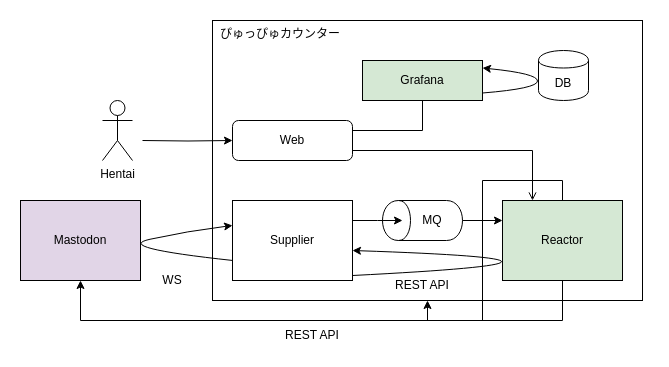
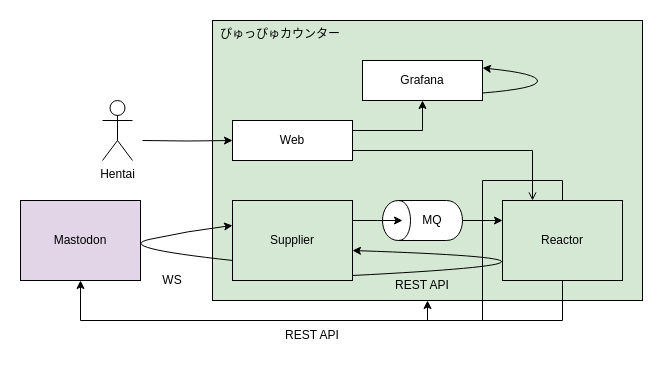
  <mxCell id="0" />
  <mxCell id="1" parent="0" />
- <mxCell id="2" value="ぴゅっぴゅカウンター" style="rounded=0;whiteSpace=wrap;html=1;align=left;verticalAlign=top;spacingLeft=6;" vertex="1" parent="1"><mxGeometry x="212" y="20" width="430" height="280" as="geometry" /></mxCell>
- <mxCell id="3" value="DB" style="shape=cylinder;whiteSpace=wrap;html=1;boundedLbl=1;backgroundOutline=1;" vertex="1" parent="1"><mxGeometry x="538" y="50" width="50" height="50" as="geometry" /></mxCell>
+ <mxCell id="2" value="ぴゅっぴゅカウンター" style="rounded=0;whiteSpace=wrap;html=1;align=left;verticalAlign=top;spacingLeft=6;fillColor=#d5e8d4;" vertex="1" parent="1"><mxGeometry x="212" y="20" width="430" height="280" as="geometry" /></mxCell>
  <mxCell id="4" value="Mastodon" style="rounded=0;whiteSpace=wrap;html=1;fillColor=#e1d5e7;" vertex="1" parent="1"><mxGeometry x="20" y="200" width="120" height="80" as="geometry" /></mxCell>
  <mxCell id="5" value="" style="group" vertex="1" connectable="0" parent="1"><mxGeometry x="382" y="200" width="80" height="40" as="geometry" /></mxCell>
  <mxCell id="6" value="" style="shape=cylinder;whiteSpace=wrap;html=1;boundedLbl=1;backgroundOutline=1;rotation=-90;" vertex="1" parent="5"><mxGeometry x="20" y="-20" width="40" height="80" as="geometry" /></mxCell>
  <mxCell id="7" value="MQ" style="text;html=1;strokeColor=none;fillColor=none;align=center;verticalAlign=middle;whiteSpace=wrap;rounded=0;" vertex="1" parent="5"><mxGeometry x="30" y="10" width="40" height="20" as="geometry" /></mxCell>
  <mxCell id="8" style="edgeStyle=orthogonalEdgeStyle;rounded=0;orthogonalLoop=1;jettySize=auto;html=1;exitX=1;exitY=0.25;exitDx=0;exitDy=0;" edge="1" parent="1" source="9"><mxGeometry relative="1" as="geometry"><mxPoint x="402" y="220" as="targetPoint" /></mxGeometry></mxCell>
- <mxCell id="9" value="Supplier" style="rounded=0;whiteSpace=wrap;html=1;" vertex="1" parent="1"><mxGeometry x="232" y="200" width="120" height="80" as="geometry" /></mxCell>
+ <mxCell id="9" value="Supplier" style="rounded=0;whiteSpace=wrap;html=1;fillColor=#d5e8d4;" vertex="1" parent="1"><mxGeometry x="232" y="200" width="120" height="80" as="geometry" /></mxCell>
  <mxCell id="10" style="edgeStyle=orthogonalEdgeStyle;rounded=0;orthogonalLoop=1;jettySize=auto;html=1;exitX=0.5;exitY=0;exitDx=0;exitDy=0;" edge="1" parent="1" source="12" target="2"><mxGeometry relative="1" as="geometry" /></mxCell>
  <mxCell id="11" style="edgeStyle=orthogonalEdgeStyle;rounded=0;orthogonalLoop=1;jettySize=auto;html=1;exitX=0.5;exitY=1;exitDx=0;exitDy=0;entryX=0.5;entryY=1;entryDx=0;entryDy=0;" edge="1" parent="1" source="12" target="4"><mxGeometry relative="1" as="geometry"><Array as="points"><mxPoint x="562" y="320" /><mxPoint x="80" y="320" /></Array></mxGeometry></mxCell>
  <mxCell id="12" value="Reactor" style="rounded=0;whiteSpace=wrap;html=1;fillColor=#d5e8d4;" vertex="1" parent="1"><mxGeometry x="502" y="200" width="120" height="80" as="geometry" /></mxCell>
  <mxCell id="13" style="edgeStyle=orthogonalEdgeStyle;rounded=0;orthogonalLoop=1;jettySize=auto;html=1;exitX=0.5;exitY=1;exitDx=0;exitDy=0;entryX=0;entryY=0.25;entryDx=0;entryDy=0;" edge="1" parent="1" source="6" target="12"><mxGeometry relative="1" as="geometry" /></mxCell>
- <mxCell id="14" value="Grafana" style="rounded=0;whiteSpace=wrap;html=1;fillColor=#d5e8d4;" vertex="1" parent="1"><mxGeometry x="362" y="60" width="120" height="40" as="geometry" /></mxCell>
+ <mxCell id="14" value="Grafana" style="rounded=0;whiteSpace=wrap;html=1;" vertex="1" parent="1"><mxGeometry x="362" y="60" width="120" height="40" as="geometry" /></mxCell>
  <mxCell id="15" value="" style="curved=1;endArrow=classic;html=1;" edge="1" parent="1"><mxGeometry width="50" height="50" relative="1" as="geometry"><mxPoint x="482" y="92.5" as="sourcePoint" /><mxPoint x="482" y="67.5" as="targetPoint" /><Array as="points"><mxPoint x="537" y="88" /><mxPoint x="537" y="73" /></Array></mxGeometry></mxCell>
  <mxCell id="16" value="" style="curved=1;endArrow=classic;html=1;" edge="1" parent="1"><mxGeometry width="50" height="50" relative="1" as="geometry"><mxPoint x="352" y="275" as="sourcePoint" /><mxPoint x="352" y="250" as="targetPoint" /><Array as="points"><mxPoint x="647" y="260" /></Array></mxGeometry></mxCell>
- <mxCell id="17" style="edgeStyle=orthogonalEdgeStyle;rounded=0;orthogonalLoop=1;jettySize=auto;html=1;exitX=1;exitY=0.25;exitDx=0;exitDy=0;entryX=0.5;entryY=1;entryDx=0;entryDy=0;endArrow=none;" edge="1" parent="1" source="19" target="14"><mxGeometry relative="1" as="geometry"><Array as="points"><mxPoint x="422" y="130" /></Array></mxGeometry></mxCell>
+ <mxCell id="17" style="edgeStyle=orthogonalEdgeStyle;rounded=0;orthogonalLoop=1;jettySize=auto;html=1;exitX=1;exitY=0.25;exitDx=0;exitDy=0;entryX=0.5;entryY=1;entryDx=0;entryDy=0;" edge="1" parent="1" source="19" target="14"><mxGeometry relative="1" as="geometry"><Array as="points"><mxPoint x="422" y="130" /></Array></mxGeometry></mxCell>
  <mxCell id="18" style="edgeStyle=orthogonalEdgeStyle;rounded=0;orthogonalLoop=1;jettySize=auto;html=1;exitX=1;exitY=0.75;exitDx=0;exitDy=0;entryX=0.25;entryY=0;entryDx=0;entryDy=0;endArrow=open;" edge="1" parent="1" source="19" target="12"><mxGeometry relative="1" as="geometry" /></mxCell>
- <mxCell id="19" value="Web" style="whiteSpace=wrap;html=1;rounded=1;" vertex="1" parent="1"><mxGeometry x="232" y="120" width="120" height="40" as="geometry" /></mxCell>
+ <mxCell id="19" value="Web" style="rounded=0;whiteSpace=wrap;html=1;" vertex="1" parent="1"><mxGeometry x="232" y="120" width="120" height="40" as="geometry" /></mxCell>
  <mxCell id="20" value="" style="curved=1;endArrow=classic;html=1;exitX=0.004;exitY=0.75;exitDx=0;exitDy=0;exitPerimeter=0;" edge="1" parent="1" source="9"><mxGeometry width="50" height="50" relative="1" as="geometry"><mxPoint x="232" y="255" as="sourcePoint" /><mxPoint x="232" y="225" as="targetPoint" /><Array as="points"><mxPoint x="112" y="247" /><mxPoint x="187" y="230.5" /></Array></mxGeometry></mxCell>
  <mxCell id="21" style="edgeStyle=orthogonalEdgeStyle;rounded=0;orthogonalLoop=1;jettySize=auto;html=1;entryX=0;entryY=0.5;entryDx=0;entryDy=0;" edge="1" parent="1" target="19"><mxGeometry relative="1" as="geometry"><mxPoint x="142" y="140" as="sourcePoint" /></mxGeometry></mxCell>
  <mxCell id="22" value="Hentai" style="shape=umlActor;verticalLabelPosition=bottom;labelBackgroundColor=#ffffff;verticalAlign=top;html=1;outlineConnect=0;align=center;" vertex="1" parent="1"><mxGeometry x="102" y="100" width="30" height="60" as="geometry" /></mxCell>
  <mxCell id="23" value="WS" style="text;html=1;strokeColor=none;fillColor=none;align=center;verticalAlign=middle;whiteSpace=wrap;rounded=0;" vertex="1" parent="1"><mxGeometry x="147" y="270" width="50" height="20" as="geometry" /></mxCell>
  <mxCell id="24" value="REST API" style="text;html=1;strokeColor=none;fillColor=none;align=center;verticalAlign=middle;whiteSpace=wrap;rounded=0;" vertex="1" parent="1"><mxGeometry x="272" y="325" width="80" height="20" as="geometry" /></mxCell>
  <mxCell id="25" value="REST API" style="text;html=1;strokeColor=none;fillColor=none;align=center;verticalAlign=middle;whiteSpace=wrap;rounded=0;" vertex="1" parent="1"><mxGeometry x="382" y="275" width="80" height="20" as="geometry" /></mxCell>
